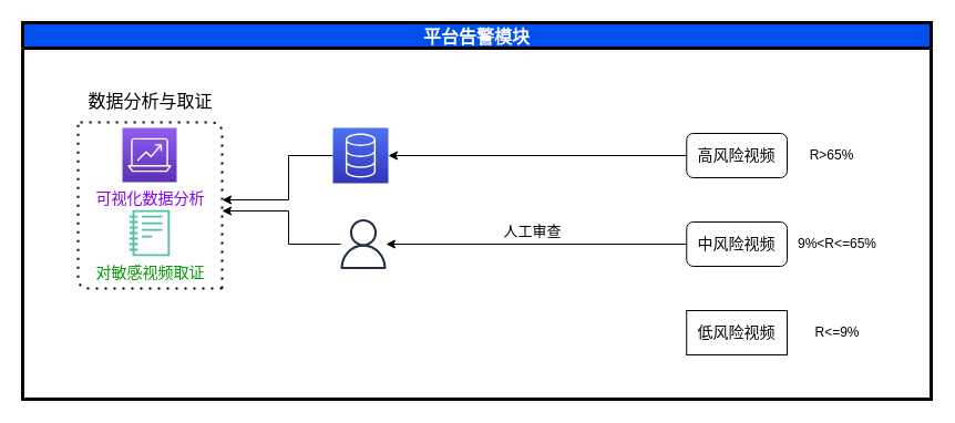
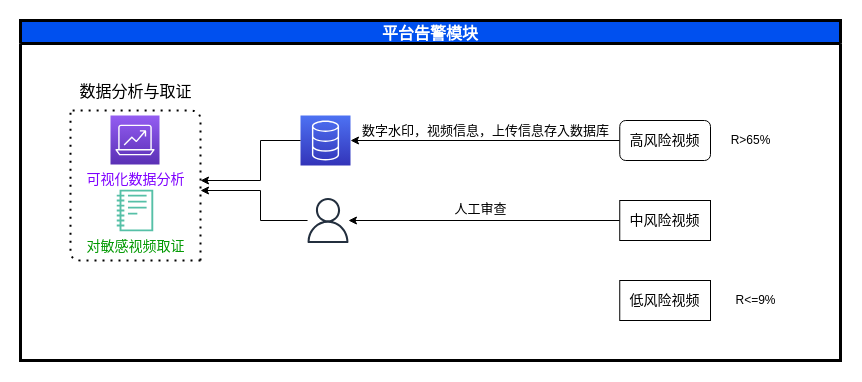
  <mxCell id="0" />
  <mxCell id="1" parent="0" />
  <mxCell id="2" value="平台告警模块" style="swimlane;startSize=23;fillColor=#0050EF;strokeColor=#000000;fontColor=#ffffff;fontSize=16;strokeWidth=3;" parent="1" vertex="1"><mxGeometry x="20" y="20" width="820" height="340" as="geometry" /></mxCell>
  <mxCell id="3" style="edgeStyle=orthogonalEdgeStyle;rounded=0;orthogonalLoop=1;jettySize=auto;html=1;entryX=1;entryY=0.5;entryDx=0;entryDy=0;entryPerimeter=0;" parent="2" source="4" target="11" edge="1"><mxGeometry relative="1" as="geometry" /></mxCell>
  <mxCell id="4" value="&lt;font style=&quot;font-size: 14px&quot;&gt;高风险视频&lt;/font&gt;" style="whiteSpace=wrap;html=1;rounded=1;" parent="2" vertex="1"><mxGeometry x="599.25" y="100" width="90.75" height="40" as="geometry" /></mxCell>
  <mxCell id="5" style="edgeStyle=orthogonalEdgeStyle;rounded=0;orthogonalLoop=1;jettySize=auto;html=1;" parent="2" source="6" target="13" edge="1"><mxGeometry relative="1" as="geometry" /></mxCell>
- <mxCell id="6" value="&lt;font style=&quot;font-size: 14px&quot;&gt;中风险视频&lt;/font&gt;" style="whiteSpace=wrap;html=1;rounded=1;" parent="2" vertex="1"><mxGeometry x="599.25" y="180" width="90.75" height="40" as="geometry" /></mxCell>
+ <mxCell id="6" value="&lt;font style=&quot;font-size: 14px&quot;&gt;中风险视频&lt;/font&gt;" style="rounded=0;whiteSpace=wrap;html=1;" parent="2" vertex="1"><mxGeometry x="599.25" y="180" width="90.75" height="40" as="geometry" /></mxCell>
  <mxCell id="7" value="&lt;font style=&quot;font-size: 14px&quot;&gt;低风险视频&lt;/font&gt;" style="rounded=0;whiteSpace=wrap;html=1;" parent="2" vertex="1"><mxGeometry x="599.25" y="260" width="90.75" height="40" as="geometry" /></mxCell>
  <mxCell id="8" value="R&amp;gt;65%" style="text;html=1;resizable=0;autosize=1;align=center;verticalAlign=middle;points=[];fillColor=none;strokeColor=none;rounded=0;" parent="2" vertex="1"><mxGeometry x="700" y="109.5" width="60" height="20" as="geometry" /></mxCell>
- <mxCell id="9" value="9%&amp;lt;R&amp;lt;=65%" style="text;html=1;resizable=0;autosize=1;align=center;verticalAlign=middle;points=[];fillColor=none;strokeColor=none;rounded=0;" parent="2" vertex="1"><mxGeometry x="690" y="190" width="90" height="20" as="geometry" /></mxCell>
  <mxCell id="10" value="R&amp;lt;=9%" style="text;html=1;resizable=0;autosize=1;align=center;verticalAlign=middle;points=[];fillColor=none;strokeColor=none;rounded=0;" parent="2" vertex="1"><mxGeometry x="705" y="270" width="60" height="20" as="geometry" /></mxCell>
  <mxCell id="11" value="" style="sketch=0;points=[[0,0,0],[0.25,0,0],[0.5,0,0],[0.75,0,0],[1,0,0],[0,1,0],[0.25,1,0],[0.5,1,0],[0.75,1,0],[1,1,0],[0,0.25,0],[0,0.5,0],[0,0.75,0],[1,0.25,0],[1,0.5,0],[1,0.75,0]];outlineConnect=0;fontColor=#232F3E;gradientColor=#4D72F3;gradientDirection=north;fillColor=#3334B9;strokeColor=#ffffff;dashed=0;verticalLabelPosition=bottom;verticalAlign=top;align=center;html=1;fontSize=12;fontStyle=0;aspect=fixed;shape=mxgraph.aws4.resourceIcon;resIcon=mxgraph.aws4.database;" parent="2" vertex="1"><mxGeometry x="280" y="95" width="50" height="50" as="geometry" /></mxCell>
+ <mxCell id="12" value="&lt;font style=&quot;font-size: 13px&quot;&gt;数字水印，视频信息，上传信息存入数据库&lt;/font&gt;" style="text;html=1;resizable=0;autosize=1;align=center;verticalAlign=middle;points=[];fillColor=none;strokeColor=none;rounded=0;" parent="2" vertex="1"><mxGeometry x="335" y="100" width="260" height="20" as="geometry" /></mxCell>
  <mxCell id="13" value="" style="sketch=0;outlineConnect=0;fontColor=#232F3E;gradientColor=none;fillColor=#232F3E;strokeColor=none;dashed=0;verticalLabelPosition=bottom;verticalAlign=top;align=center;html=1;fontSize=12;fontStyle=0;aspect=fixed;pointerEvents=1;shape=mxgraph.aws4.user;" parent="2" vertex="1"><mxGeometry x="285" y="177.5" width="45" height="45" as="geometry" /></mxCell>
  <mxCell id="14" value="&lt;font style=&quot;font-size: 13px&quot;&gt;人工审查&lt;/font&gt;" style="text;html=1;resizable=0;autosize=1;align=center;verticalAlign=middle;points=[];fillColor=none;strokeColor=none;rounded=0;" parent="2" vertex="1"><mxGeometry x="425" y="177.5" width="70" height="20" as="geometry" /></mxCell>
  <mxCell id="15" value="&lt;font style=&quot;font-size: 14px&quot; color=&quot;#009900&quot;&gt;对敏感视频取证&lt;/font&gt;" style="sketch=0;outlineConnect=0;fontColor=#232F3E;gradientColor=none;fillColor=#56C0A7;strokeColor=none;dashed=0;verticalLabelPosition=bottom;verticalAlign=top;align=center;html=1;fontSize=12;fontStyle=0;aspect=fixed;pointerEvents=1;shape=mxgraph.aws4.sagemaker_notebook;" parent="2" vertex="1"><mxGeometry x="96.25" y="169.07" width="36.5" height="41.87" as="geometry" /></mxCell>
  <mxCell id="16" value="" style="endArrow=none;dashed=1;html=1;dashPattern=1 3;strokeWidth=2;" parent="2" edge="1"><mxGeometry width="50" height="50" relative="1" as="geometry"><mxPoint x="180" y="240" as="sourcePoint" /><mxPoint x="50" y="90" as="targetPoint" /><Array as="points"><mxPoint x="50" y="240" /></Array></mxGeometry></mxCell>
  <mxCell id="17" value="&lt;font style=&quot;font-size: 16px&quot;&gt;数据分析与取证&lt;/font&gt;" style="text;html=1;resizable=0;autosize=1;align=center;verticalAlign=middle;points=[];fillColor=none;strokeColor=none;rounded=0;" parent="2" vertex="1"><mxGeometry x="49.5" y="61" width="130" height="20" as="geometry" /></mxCell>
  <mxCell id="18" value="&lt;font style=&quot;font-size: 14px&quot; color=&quot;#7f00ff&quot;&gt;可视化数据分析&lt;/font&gt;" style="sketch=0;points=[[0,0,0],[0.25,0,0],[0.5,0,0],[0.75,0,0],[1,0,0],[0,1,0],[0.25,1,0],[0.5,1,0],[0.75,1,0],[1,1,0],[0,0.25,0],[0,0.5,0],[0,0.75,0],[1,0.25,0],[1,0.5,0],[1,0.75,0]];outlineConnect=0;fontColor=#232F3E;gradientColor=#945DF2;gradientDirection=north;fillColor=#5A30B5;strokeColor=#ffffff;dashed=0;verticalLabelPosition=bottom;verticalAlign=top;align=center;html=1;fontSize=12;fontStyle=0;aspect=fixed;shape=mxgraph.aws4.resourceIcon;resIcon=mxgraph.aws4.analytics;" parent="2" vertex="1"><mxGeometry x="90" y="95" width="49" height="49" as="geometry" /></mxCell>
  <mxCell id="19" value="" style="endArrow=none;dashed=1;html=1;dashPattern=1 3;strokeWidth=2;" parent="1" edge="1"><mxGeometry width="50" height="50" relative="1" as="geometry"><mxPoint x="200" y="260" as="sourcePoint" /><mxPoint x="70" y="110" as="targetPoint" /><Array as="points"><mxPoint x="200" y="110" /></Array></mxGeometry></mxCell>
  <mxCell id="20" style="edgeStyle=orthogonalEdgeStyle;rounded=0;orthogonalLoop=1;jettySize=auto;html=1;" parent="1" source="11" edge="1"><mxGeometry relative="1" as="geometry"><mxPoint x="200" y="180" as="targetPoint" /><Array as="points"><mxPoint x="260" y="140" /><mxPoint x="260" y="180" /></Array></mxGeometry></mxCell>
  <mxCell id="21" style="edgeStyle=orthogonalEdgeStyle;rounded=0;orthogonalLoop=1;jettySize=auto;html=1;" parent="1" source="13" edge="1"><mxGeometry relative="1" as="geometry"><mxPoint x="200" y="190" as="targetPoint" /><Array as="points"><mxPoint x="260" y="220" /><mxPoint x="260" y="190" /></Array></mxGeometry></mxCell>
